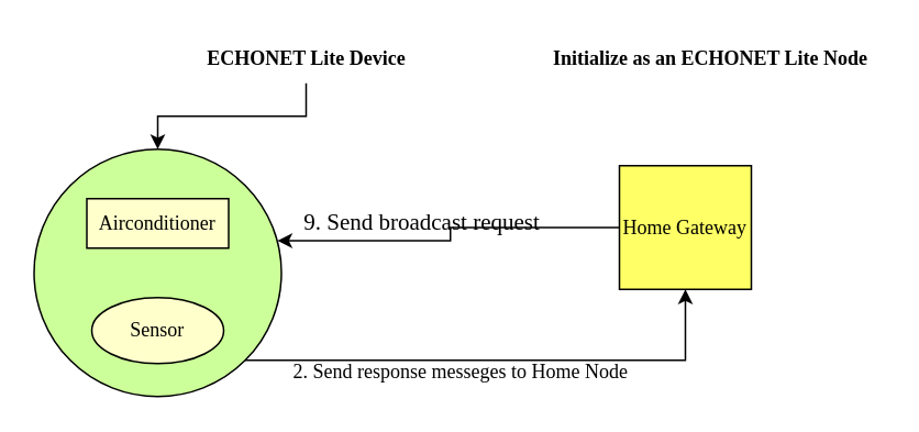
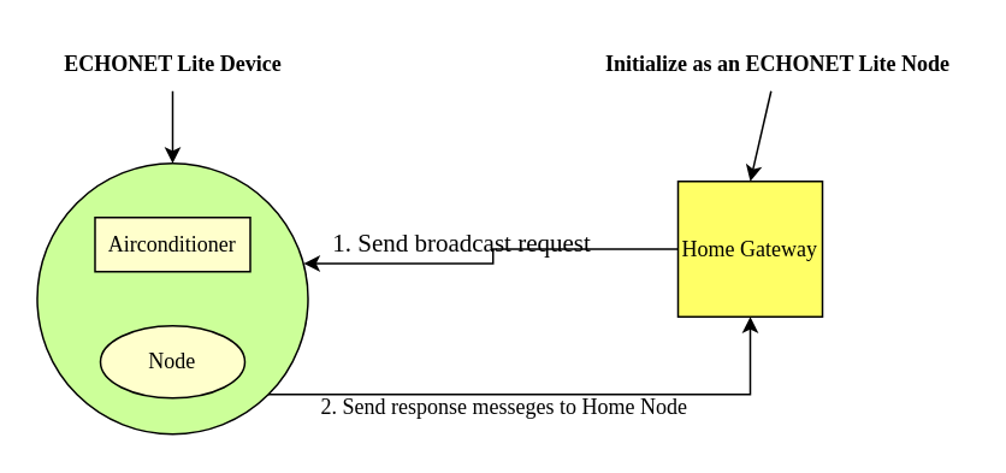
  <mxCell id="0" />
  <mxCell id="1" parent="0" />
  <mxCell id="2" style="edgeStyle=orthogonalEdgeStyle;rounded=0;orthogonalLoop=1;jettySize=auto;html=1;entryX=0.984;entryY=0.37;entryDx=0;entryDy=0;entryPerimeter=0;" edge="1" parent="1" source="3" target="5"><mxGeometry relative="1" as="geometry" /></mxCell>
  <mxCell id="3" value="&lt;font face=&quot;Times New Roman&quot;&gt;Home Gateway&lt;/font&gt;" style="rounded=0;whiteSpace=wrap;html=1;fillColor=#FFFF66;" vertex="1" parent="1"><mxGeometry x="375" y="100" width="80" height="75" as="geometry" /></mxCell>
  <mxCell id="4" style="edgeStyle=orthogonalEdgeStyle;rounded=0;orthogonalLoop=1;jettySize=auto;html=1;exitX=1;exitY=1;exitDx=0;exitDy=0;entryX=0.5;entryY=1;entryDx=0;entryDy=0;" edge="1" parent="1" source="5" target="3"><mxGeometry relative="1" as="geometry" /></mxCell>
  <mxCell id="5" value="" style="ellipse;whiteSpace=wrap;html=1;aspect=fixed;fillColor=#CCFF99;" vertex="1" parent="1"><mxGeometry x="20" y="90" width="150" height="150" as="geometry" /></mxCell>
  <mxCell id="6" value="&lt;font face=&quot;Times New Roman&quot;&gt;Airconditioner&lt;/font&gt;" style="rounded=0;whiteSpace=wrap;html=1;fillColor=#ffffcc;" vertex="1" parent="1"><mxGeometry x="52" y="120" width="86" height="30" as="geometry" /></mxCell>
- <mxCell id="7" value="&lt;font face=&quot;Times New Roman&quot;&gt;Sensor&lt;/font&gt;" style="ellipse;whiteSpace=wrap;html=1;fillColor=#FFFFCC;" vertex="1" parent="1"><mxGeometry x="55" y="180" width="80" height="40" as="geometry" /></mxCell>
+ <mxCell id="7" value="&lt;font face=&quot;Times New Roman&quot;&gt;Node&lt;/font&gt;" style="ellipse;whiteSpace=wrap;html=1;fillColor=#FFFFCC;" vertex="1" parent="1"><mxGeometry x="55" y="180" width="80" height="40" as="geometry" /></mxCell>
  <mxCell id="8" value="" style="edgeStyle=orthogonalEdgeStyle;rounded=0;orthogonalLoop=1;jettySize=auto;html=1;" edge="1" parent="1" source="9" target="5"><mxGeometry relative="1" as="geometry" /></mxCell>
- <mxCell id="9" value="&lt;font face=&quot;Times New Roman&quot;&gt;&lt;b&gt;ECHONET Lite Device&lt;/b&gt;&lt;/font&gt;" style="text;html=1;align=center;verticalAlign=middle;resizable=0;points=[];autosize=1;strokeColor=none;fillColor=none;" vertex="1" parent="1"><mxGeometry x="115" y="20" width="140" height="30" as="geometry" /></mxCell>
+ <mxCell id="9" value="&lt;font face=&quot;Times New Roman&quot;&gt;&lt;b&gt;ECHONET Lite Device&lt;/b&gt;&lt;/font&gt;" style="text;html=1;align=center;verticalAlign=middle;resizable=0;points=[];autosize=1;strokeColor=none;fillColor=none;" vertex="1" parent="1"><mxGeometry x="25" y="20" width="140" height="30" as="geometry" /></mxCell>
+ <mxCell id="10" value="" style="endArrow=classic;html=1;rounded=0;entryX=0.5;entryY=0;entryDx=0;entryDy=0;" edge="1" parent="1" source="11" target="3"><mxGeometry width="50" height="50" relative="1" as="geometry"><mxPoint x="390" y="90" as="sourcePoint" /><mxPoint x="365" y="100" as="targetPoint" /></mxGeometry></mxCell>
  <mxCell id="11" value="&lt;font face=&quot;Times New Roman&quot;&gt;&lt;b&gt;Initialize as an ECHONET Lite Node&lt;/b&gt;&lt;/font&gt;" style="text;html=1;align=center;verticalAlign=middle;resizable=0;points=[];autosize=1;strokeColor=none;fillColor=none;" vertex="1" parent="1"><mxGeometry x="325" y="20" width="210" height="30" as="geometry" /></mxCell>
- <mxCell id="12" value="&lt;font face=&quot;Times New Roman&quot; style=&quot;font-size: 14px;&quot;&gt;9. Send broadcast request&lt;/font&gt;" style="text;html=1;align=center;verticalAlign=middle;resizable=0;points=[];autosize=1;strokeColor=none;fillColor=none;" vertex="1" parent="1"><mxGeometry x="170" y="120" width="170" height="30" as="geometry" /></mxCell>
+ <mxCell id="12" value="&lt;font face=&quot;Times New Roman&quot; style=&quot;font-size: 14px;&quot;&gt;1. Send broadcast request&lt;/font&gt;" style="text;html=1;align=center;verticalAlign=middle;resizable=0;points=[];autosize=1;strokeColor=none;fillColor=none;" vertex="1" parent="1"><mxGeometry x="170" y="120" width="170" height="30" as="geometry" /></mxCell>
  <mxCell id="13" value="&lt;font face=&quot;Times New Roman&quot; style=&quot;font-size: 12px;&quot;&gt;2. Send response messeges to Home Node&amp;nbsp;&lt;/font&gt;" style="text;html=1;align=center;verticalAlign=middle;resizable=0;points=[];autosize=1;strokeColor=none;fillColor=none;" vertex="1" parent="1"><mxGeometry x="155" y="210" width="250" height="30" as="geometry" /></mxCell>
